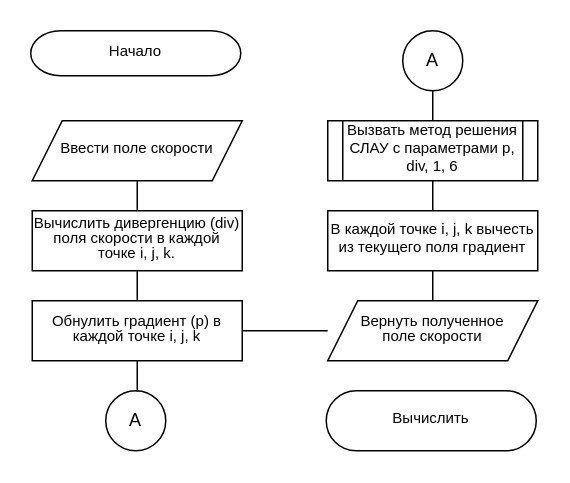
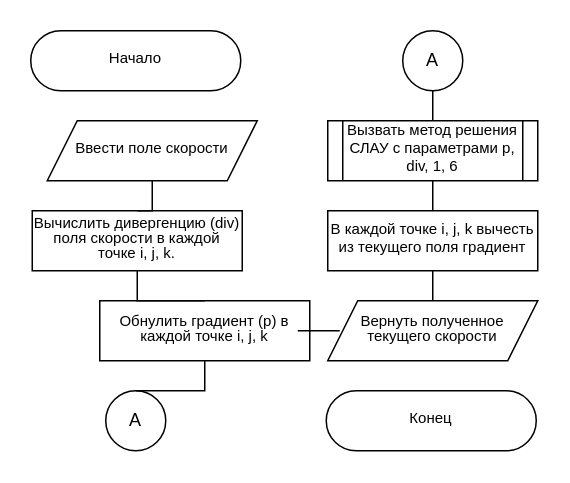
  <mxCell id="0" />
  <mxCell id="1" parent="0" />
- <mxCell id="2" value="Начало" style="shape=stencil(vZXxboMgEMafhj9dUNwDLG57j9NelRTBIKv27YegWdHq1s3OmJD7Dn/3nZyRsKytoEGSUAk1EvZKkiTHkku7WrHySkp92PkwnmJoGyyMF8+gOeQCfaY1Wp2w4wczIrisUHMzZNkboS92z3CzrFBSWghXsg0yV3kLAy7ts7T3sLH8JYgay6/RoB5NepUk7z/HPj0/Bhw/yG+Indzv7nc/cOg4ftTB7QaOf49lmVXWhptlORSnUqsPebhp5siFKJRQ2oZ+dbVIwuh4bTfTwPDhLRJTulZn/OpydizpJntCgC5WCWOkZ1l9CWMBusTIgqKjgDJ4m22H2CzlPoKet5FWBoaXGlTbtiu4vOo4vm34jo7nhPQPPdN/6fmuU3bTuxgip65Mrp1ZpfGbkfa/hY2qqxtc6UUFp/o/mBM+AQ==);whiteSpace=wrap;html=1;aspect=fixed;fontFamily=Helvetica;fontSize=10;spacingBottom=4;" vertex="1" parent="1"><mxGeometry x="20" y="20" width="140" height="30" as="geometry" /></mxCell>
+ <mxCell id="2" value="Начало" style="shape=stencil(vZXxboMgEMafhj9dUNwDLG57j9NelRTBIKv27YegWdHq1s3OmJD7Dn/3nZyRsKytoEGSUAk1EvZKkiTHkku7WrHySkp92PkwnmJoGyyMF8+gOeQCfaY1Wp2w4wczIrisUHMzZNkboS92z3CzrFBSWghXsg0yV3kLAy7ts7T3sLH8JYgay6/RoB5NepUk7z/HPj0/Bhw/yG+Indzv7nc/cOg4ftTB7QaOf49lmVXWhptlORSnUqsPebhp5siFKJRQ2oZ+dbVIwuh4bTfTwPDhLRJTulZn/OpydizpJntCgC5WCWOkZ1l9CWMBusTIgqKjgDJ4m22H2CzlPoKet5FWBoaXGlTbtiu4vOo4vm34jo7nhPQPPdN/6fmuU3bTuxgip65Mrp1ZpfGbkfa/hY2qqxtc6UUFp/o/mBM+AQ==);whiteSpace=wrap;html=1;aspect=fixed;fontFamily=Helvetica;fontSize=10;spacingBottom=4;" vertex="1" parent="1"><mxGeometry x="20" y="20" width="140" height="40" as="geometry" /></mxCell>
  <mxCell id="3" value="" style="edgeStyle=orthogonalEdgeStyle;rounded=0;orthogonalLoop=1;jettySize=auto;html=1;endArrow=none;endFill=0;fontFamily=Helvetica;" edge="1" parent="1" source="4" target="8"><mxGeometry relative="1" as="geometry" /></mxCell>
  <mxCell id="4" value="&lt;p style=&quot;line-height: 1&quot;&gt;Вычислить дивергенцию (div) поля скорости в каждой точке i, j, k.&lt;/p&gt;" style="shape=stencil(tVTRboMwDPyavFYh2T5gYtt/pKlXotIkcrJ1/fuaGKQiBq0mQEjgu3B3Bhyh69SYCEJJb84g9LtQKmKwkBLdEdww9iK5vHBZDbVJEWxm8MegM/sWmEkZwwku7pB7CecbQJc7Vn8I+UZrulPXNnhPIi74NGLueBIzztOz8pfFevvrqIqkf4YM2IdkVKjP52V3r9sIVxvlHcsO6VfPu57wOHG11YdbTbj6v6yuCZn7uXW9N/Z0xPDtD3+G+XJta0MbkEq+Fi+htOyP5Wai6QZvQgw0dmO7PE4PRn/OmPCJd0FnGqZWA8KDN8G7yYLr7IJiPXEoKG99BbgB);whiteSpace=wrap;html=1;aspect=fixed;fontFamily=Helvetica;fontSize=10;spacingBottom=4;" vertex="1" parent="1"><mxGeometry x="21" y="140" width="140" height="40" as="geometry" /></mxCell>
  <mxCell id="5" value="" style="edgeStyle=orthogonalEdgeStyle;rounded=0;orthogonalLoop=1;jettySize=auto;html=1;endArrow=none;endFill=0;fontFamily=Helvetica;" edge="1" parent="1" source="6" target="4"><mxGeometry relative="1" as="geometry" /></mxCell>
- <mxCell id="6" value="&lt;p style=&quot;line-height: 1&quot;&gt;Ввести поле скорости&lt;/p&gt;" style="shape=stencil(tZRtboQgEIZPw99GYXuAxrb3mMXZShbBAN1tb78jaLvWjzZWjQmZd/CZF0ZgovAVNMh4ZqBGJp4Z5yUEoIG0KgmHLIXXFOZ9DL5BGZJ4AafgqDFlfHD2jFdVhg6hTIVOhTYrXlj2RHPaVxTSGkMQZY0fZO7yBANl6NvsI8G68p+DqCF+jQFdZzKpjL/+HfvwuA8438nvENu739zvduCh43yvxm0GztdjRUHK3M8tiiPI85uz76acNHNSWkurraMwjbEW4yLrnuXFNNAevFGiT9f2gt+rnD5P0+ieoJW5I3zdCP9A/HBxWMFYQ5DaelzYSdJHmxnVmQ5S76zDX1qbrseFqrMTYulRhaimizwKNw==);whiteSpace=wrap;html=1;aspect=fixed;fontFamily=Helvetica;fontSize=10;spacingBottom=4;" vertex="1" parent="1"><mxGeometry x="21" y="80" width="140" height="40" as="geometry" /></mxCell>
+ <mxCell id="6" value="&lt;p style=&quot;line-height: 1&quot;&gt;Ввести поле скорости&lt;/p&gt;" style="shape=stencil(tZRtboQgEIZPw99GYXuAxrb3mMXZShbBAN1tb78jaLvWjzZWjQmZd/CZF0ZgovAVNMh4ZqBGJp4Z5yUEoIG0KgmHLIXXFOZ9DL5BGZJ4AafgqDFlfHD2jFdVhg6hTIVOhTYrXlj2RHPaVxTSGkMQZY0fZO7yBANl6NvsI8G68p+DqCF+jQFdZzKpjL/+HfvwuA8438nvENu739zvduCh43yvxm0GztdjRUHK3M8tiiPI85uz76acNHNSWkurraMwjbEW4yLrnuXFNNAevFGiT9f2gt+rnD5P0+ieoJW5I3zdCP9A/HBxWMFYQ5DaelzYSdJHmxnVmQ5S76zDX1qbrseFqrMTYulRhaimizwKNw==);whiteSpace=wrap;html=1;aspect=fixed;fontFamily=Helvetica;fontSize=10;spacingBottom=4;" vertex="1" parent="1"><mxGeometry x="31" y="80" width="140" height="40" as="geometry" /></mxCell>
  <mxCell id="7" value="" style="edgeStyle=orthogonalEdgeStyle;rounded=0;orthogonalLoop=1;jettySize=auto;html=1;endArrow=none;endFill=0;fontFamily=Helvetica;" edge="1" parent="1" source="8" target="16"><mxGeometry relative="1" as="geometry"><mxPoint x="91" y="260" as="targetPoint" /></mxGeometry></mxCell>
- <mxCell id="8" value="&lt;p style=&quot;line-height: 1&quot;&gt;Обнулить градиент (p) в каждой точке i, j, k&lt;/p&gt;" style="shape=stencil(tVTRboMwDPyavFYh2T5gYtt/pKlXotIkcrJ1/fuaGKQiBq0mQEjgu3B3Bhyh69SYCEJJb84g9LtQKmKwkBLdEdww9iK5vHBZDbVJEWxm8MegM/sWmEkZwwku7pB7CecbQJc7Vn8I+UZrulPXNnhPIi74NGLueBIzztOz8pfFevvrqIqkf4YM2IdkVKjP52V3r9sIVxvlHcsO6VfPu57wOHG11YdbTbj6v6yuCZn7uXW9N/Z0xPDtD3+G+XJta0MbkEq+Fi+htOyP5Wai6QZvQgw0dmO7PE4PRn/OmPCJd0FnGqZWA8KDN8G7yYLr7IJiPXEoKG99BbgB);whiteSpace=wrap;html=1;aspect=fixed;fontFamily=Helvetica;fontSize=10;spacingBottom=4;" vertex="1" parent="1"><mxGeometry x="21" y="200" width="140" height="40" as="geometry" /></mxCell>
+ <mxCell id="8" value="&lt;p style=&quot;line-height: 1&quot;&gt;Обнулить градиент (p) в каждой точке i, j, k&lt;/p&gt;" style="shape=stencil(tVTRboMwDPyavFYh2T5gYtt/pKlXotIkcrJ1/fuaGKQiBq0mQEjgu3B3Bhyh69SYCEJJb84g9LtQKmKwkBLdEdww9iK5vHBZDbVJEWxm8MegM/sWmEkZwwku7pB7CecbQJc7Vn8I+UZrulPXNnhPIi74NGLueBIzztOz8pfFevvrqIqkf4YM2IdkVKjP52V3r9sIVxvlHcsO6VfPu57wOHG11YdbTbj6v6yuCZn7uXW9N/Z0xPDtD3+G+XJta0MbkEq+Fi+htOyP5Wai6QZvQgw0dmO7PE4PRn/OmPCJd0FnGqZWA8KDN8G7yYLr7IJiPXEoKG99BbgB);whiteSpace=wrap;html=1;aspect=fixed;fontFamily=Helvetica;fontSize=10;spacingBottom=4;" vertex="1" parent="1"><mxGeometry x="66" y="200" width="140" height="40" as="geometry" /></mxCell>
  <mxCell id="9" value="" style="edgeStyle=orthogonalEdgeStyle;rounded=0;orthogonalLoop=1;jettySize=auto;html=1;endArrow=none;endFill=0;fontFamily=Helvetica;" edge="1" parent="1" source="10" target="12"><mxGeometry relative="1" as="geometry" /></mxCell>
  <mxCell id="10" value="Вызвать метод решения СЛАУ с параметрами p, div, 1, 6" style="shape=stencil(tVVRboQgED0Nvw1Ce4DGtvdg2Wkli0CA7ra37wiSrFHcdqvGxMx78uYN4yDhbeiEA8KoET0Q/kIYcx6ctxJCwACZLsOPNIeXHDYlFsGBjBk8C6/EQUNmQvT2BBd1jKOEMh14FQeWvxL6jO8MN2+lNQZFlDVhwlzxKCaUwbX0K4uN6b8nkUP9HiL40WRGCXv7vezD0z7CzU5+p7LF/eZ+txOeOm72atxmws39srxFpPZx8/Yg5OnD209zXDTzrrSWVluPYX6mXIRxOl7rxTgxDN6MKLQfxnZ9nG6Mfi0x4rPcCa0UjKVaDzd2Ip8m95fb2zNcNXWx3mXpoqCVqSus70nFBP+/C/4XG8utKVx1h9OyWYsSmn8fCfgB);whiteSpace=wrap;html=1;aspect=fixed;fontFamily=Helvetica;fontSize=10;spacingBottom=4;rounded=0;shadow=0;sketch=0;spacingLeft=10;spacingRight=10;" vertex="1" parent="1"><mxGeometry x="218" y="80" width="140" height="40" as="geometry" /></mxCell>
  <mxCell id="11" value="" style="edgeStyle=orthogonalEdgeStyle;rounded=0;orthogonalLoop=1;jettySize=auto;html=1;endArrow=none;endFill=0;fontFamily=Helvetica;" edge="1" parent="1" source="12" target="14"><mxGeometry relative="1" as="geometry" /></mxCell>
  <mxCell id="12" value="В каждой точке i, j, k вычесть из текущего поля градиент" style="shape=stencil(tVTRboMwDPyavFYh2T5gYtt/pKlXotIkcrJ1/fuaGKQiBq0mQEjgu3B3Bhyh69SYCEJJb84g9LtQKmKwkBLdEdww9iK5vHBZDbVJEWxm8MegM/sWmEkZwwku7pB7CecbQJc7Vn8I+UZrulPXNnhPIi74NGLueBIzztOz8pfFevvrqIqkf4YM2IdkVKjP52V3r9sIVxvlHcsO6VfPu57wOHG11YdbTbj6v6yuCZn7uXW9N/Z0xPDtD3+G+XJta0MbkEq+Fi+htOyP5Wai6QZvQgw0dmO7PE4PRn/OmPCJd0FnGqZWA8KDN8G7yYLr7IJiPXEoKG99BbgB);whiteSpace=wrap;html=1;aspect=fixed;fontFamily=Helvetica;fontSize=10;spacingBottom=4;" vertex="1" parent="1"><mxGeometry x="218" y="140" width="140" height="40" as="geometry" /></mxCell>
  <mxCell id="13" value="" style="edgeStyle=orthogonalEdgeStyle;rounded=0;orthogonalLoop=1;jettySize=auto;html=1;endArrow=none;endFill=0;fontFamily=Helvetica;" edge="1" parent="1" source="14" target="8"><mxGeometry relative="1" as="geometry" /></mxCell>
- <mxCell id="14" value="&lt;p style=&quot;line-height: 1&quot;&gt;Вернуть полученное &lt;br&gt;поле скорости&lt;/p&gt;" style="shape=stencil(tZRtboQgEIZPw99GYXuAxrb3mMXZShbBAN1tb78jaLvWjzZWjQmZd/CZF0ZgovAVNMh4ZqBGJp4Z5yUEoIG0KgmHLIXXFOZ9DL5BGZJ4AafgqDFlfHD2jFdVhg6hTIVOhTYrXlj2RHPaVxTSGkMQZY0fZO7yBANl6NvsI8G68p+DqCF+jQFdZzKpjL/+HfvwuA8438nvENu739zvduCh43yvxm0GztdjRUHK3M8tiiPI85uz76acNHNSWkurraMwjbEW4yLrnuXFNNAevFGiT9f2gt+rnD5P0+ieoJW5I3zdCP9A/HBxWMFYQ5DaelzYSdJHmxnVmQ5S76zDX1qbrseFqrMTYulRhaimizwKNw==);whiteSpace=wrap;html=1;aspect=fixed;fontFamily=Helvetica;fontSize=10;spacingBottom=4;" vertex="1" parent="1"><mxGeometry x="218" y="200" width="140" height="40" as="geometry" /></mxCell>
- <mxCell id="15" value="&lt;p style=&quot;line-height: 1 ; font-size: 10px&quot;&gt;Вычислить&lt;/p&gt;" style="shape=stencil(vZVhboMwDIVPk59MgbADTGy7h0tdiBoSFLJCb7+QgNZAYesGQwj07PD5mRhBWNaUUCNJqIQKCXslSYLyaK82VHqdUi9bL+NRQ1NjbnzwAprDQaDPNEarM7b8aAYElyVqbvoseyP0xa7pT5blSkoL4Uo2QeYmb2HApX2Wdh42lL8Gqrb8Cg3qwaSPkuT959in533A8U5+Q+zofnO/24FDx/FeG7cZOP49lmU2sjTcLDtAfi60+rBf2j0zJy5EroTSVvq7q0USRodjvZka+g9vlhjTlbrgV5eTbUlX2SMCdL5IGJSeZPU11AJ0gZEFRScBRfA2mxaxnoe7CDreRFoZ6F9qUG3druDypuP4vuEHOp4S0j/0TP+l54d22U3vbIhcdGFy7cwqjd+MtP8trFRdXOBKzyq4qP9/ucAn);whiteSpace=wrap;html=1;aspect=fixed;fontFamily=Helvetica;fontSize=10;spacingBottom=4;" vertex="1" parent="1"><mxGeometry x="217" y="260" width="140" height="40" as="geometry" /></mxCell>
+ <mxCell id="14" value="&lt;p style=&quot;line-height: 1&quot;&gt;Вернуть полученное &lt;br&gt;текущего скорости&lt;/p&gt;" style="shape=stencil(tZRtboQgEIZPw99GYXuAxrb3mMXZShbBAN1tb78jaLvWjzZWjQmZd/CZF0ZgovAVNMh4ZqBGJp4Z5yUEoIG0KgmHLIXXFOZ9DL5BGZJ4AafgqDFlfHD2jFdVhg6hTIVOhTYrXlj2RHPaVxTSGkMQZY0fZO7yBANl6NvsI8G68p+DqCF+jQFdZzKpjL/+HfvwuA8438nvENu739zvduCh43yvxm0GztdjRUHK3M8tiiPI85uz76acNHNSWkurraMwjbEW4yLrnuXFNNAevFGiT9f2gt+rnD5P0+ieoJW5I3zdCP9A/HBxWMFYQ5DaelzYSdJHmxnVmQ5S76zDX1qbrseFqrMTYulRhaimizwKNw==);whiteSpace=wrap;html=1;aspect=fixed;fontFamily=Helvetica;fontSize=10;spacingBottom=4;" vertex="1" parent="1"><mxGeometry x="218" y="200" width="140" height="40" as="geometry" /></mxCell>
+ <mxCell id="15" value="&lt;p style=&quot;line-height: 1 ; font-size: 10px&quot;&gt;Конец&lt;/p&gt;" style="shape=stencil(vZVhboMwDIVPk59MgbADTGy7h0tdiBoSFLJCb7+QgNZAYesGQwj07PD5mRhBWNaUUCNJqIQKCXslSYLyaK82VHqdUi9bL+NRQ1NjbnzwAprDQaDPNEarM7b8aAYElyVqbvoseyP0xa7pT5blSkoL4Uo2QeYmb2HApX2Wdh42lL8Gqrb8Cg3qwaSPkuT959in533A8U5+Q+zofnO/24FDx/FeG7cZOP49lmU2sjTcLDtAfi60+rBf2j0zJy5EroTSVvq7q0USRodjvZka+g9vlhjTlbrgV5eTbUlX2SMCdL5IGJSeZPU11AJ0gZEFRScBRfA2mxaxnoe7CDreRFoZ6F9qUG3druDypuP4vuEHOp4S0j/0TP+l54d22U3vbIhcdGFy7cwqjd+MtP8trFRdXOBKzyq4qP9/ucAn);whiteSpace=wrap;html=1;aspect=fixed;fontFamily=Helvetica;fontSize=10;spacingBottom=4;" vertex="1" parent="1"><mxGeometry x="217" y="260" width="140" height="40" as="geometry" /></mxCell>
  <mxCell id="16" value="A" style="ellipse;whiteSpace=wrap;html=1;aspect=fixed;fillColor=none;" vertex="1" parent="1"><mxGeometry x="70" y="260" width="40" height="40" as="geometry" /></mxCell>
  <mxCell id="17" value="" style="edgeStyle=orthogonalEdgeStyle;rounded=0;orthogonalLoop=1;jettySize=auto;html=1;entryX=0.5;entryY=0;entryDx=0;entryDy=0;endArrow=none;endFill=0;" edge="1" parent="1" source="18" target="10"><mxGeometry relative="1" as="geometry"><mxPoint x="288" y="80" as="targetPoint" /></mxGeometry></mxCell>
  <mxCell id="18" value="A" style="ellipse;whiteSpace=wrap;html=1;aspect=fixed;fillColor=none;" vertex="1" parent="1"><mxGeometry x="268" y="20" width="40" height="40" as="geometry" /></mxCell>
